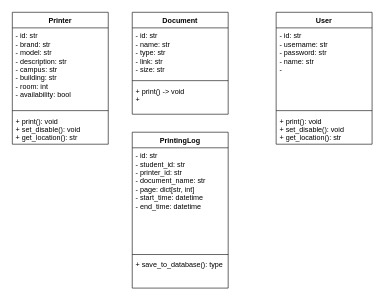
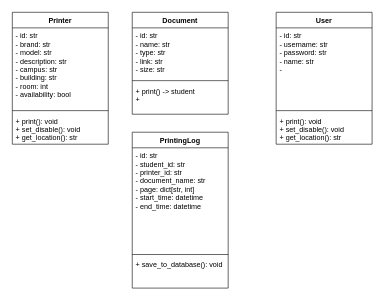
  <mxCell id="0" />
  <mxCell id="1" parent="0" />
  <mxCell id="2" value="Printer" style="swimlane;fontStyle=1;align=center;verticalAlign=top;childLayout=stackLayout;horizontal=1;startSize=26;horizontalStack=0;resizeParent=1;resizeParentMax=0;resizeLast=0;collapsible=1;marginBottom=0;" vertex="1" parent="1"><mxGeometry x="20" y="20" width="160" height="220" as="geometry"><mxRectangle x="40" y="400" width="100" height="30" as="alternateBounds" /></mxGeometry></mxCell>
  <mxCell id="3" value="- id: str&#10;- brand: str&#10;- model: str&#10;- description: str&#10;- campus: str&#10;- building: str&#10;- room: int&#10;- availability: bool" style="text;strokeColor=none;fillColor=none;align=left;verticalAlign=top;spacingLeft=4;spacingRight=4;overflow=hidden;rotatable=0;points=[[0,0.5],[1,0.5]];portConstraint=eastwest;" vertex="1" parent="2"><mxGeometry y="26" width="160" height="134" as="geometry" /></mxCell>
  <mxCell id="4" value="" style="line;strokeWidth=1;fillColor=none;align=left;verticalAlign=middle;spacingTop=-1;spacingLeft=3;spacingRight=3;rotatable=0;labelPosition=right;points=[];portConstraint=eastwest;strokeColor=inherit;" vertex="1" parent="2"><mxGeometry y="160" width="160" height="8" as="geometry" /></mxCell>
  <mxCell id="5" value="+ print(): void&#10;+ set_disable(): void&#10;+ get_location(): str" style="text;strokeColor=none;fillColor=none;align=left;verticalAlign=top;spacingLeft=4;spacingRight=4;overflow=hidden;rotatable=0;points=[[0,0.5],[1,0.5]];portConstraint=eastwest;" vertex="1" parent="2"><mxGeometry y="168" width="160" height="52" as="geometry" /></mxCell>
  <mxCell id="6" value="Document" style="swimlane;fontStyle=1;align=center;verticalAlign=top;childLayout=stackLayout;horizontal=1;startSize=26;horizontalStack=0;resizeParent=1;resizeParentMax=0;resizeLast=0;collapsible=1;marginBottom=0;" vertex="1" parent="1"><mxGeometry x="220" y="20" width="160" height="170" as="geometry"><mxRectangle x="40" y="400" width="100" height="30" as="alternateBounds" /></mxGeometry></mxCell>
  <mxCell id="7" value="- id: str&#10;- name: str&#10;- type: str&#10;- link: str&#10;- size: str" style="text;strokeColor=none;fillColor=none;align=left;verticalAlign=top;spacingLeft=4;spacingRight=4;overflow=hidden;rotatable=0;points=[[0,0.5],[1,0.5]];portConstraint=eastwest;" vertex="1" parent="6"><mxGeometry y="26" width="160" height="84" as="geometry" /></mxCell>
  <mxCell id="8" value="" style="line;strokeWidth=1;fillColor=none;align=left;verticalAlign=middle;spacingTop=-1;spacingLeft=3;spacingRight=3;rotatable=0;labelPosition=right;points=[];portConstraint=eastwest;strokeColor=inherit;" vertex="1" parent="6"><mxGeometry y="110" width="160" height="8" as="geometry" /></mxCell>
- <mxCell id="9" value="+ print() -&gt; void&#10;+ " style="text;strokeColor=none;fillColor=none;align=left;verticalAlign=top;spacingLeft=4;spacingRight=4;overflow=hidden;rotatable=0;points=[[0,0.5],[1,0.5]];portConstraint=eastwest;" vertex="1" parent="6"><mxGeometry y="118" width="160" height="52" as="geometry" /></mxCell>
+ <mxCell id="9" value="+ print() -&gt; student&#10;+ " style="text;strokeColor=none;fillColor=none;align=left;verticalAlign=top;spacingLeft=4;spacingRight=4;overflow=hidden;rotatable=0;points=[[0,0.5],[1,0.5]];portConstraint=eastwest;" vertex="1" parent="6"><mxGeometry y="118" width="160" height="52" as="geometry" /></mxCell>
  <mxCell id="10" value="PrintingLog" style="swimlane;fontStyle=1;align=center;verticalAlign=top;childLayout=stackLayout;horizontal=1;startSize=26;horizontalStack=0;resizeParent=1;resizeParentMax=0;resizeLast=0;collapsible=1;marginBottom=0;" vertex="1" parent="1"><mxGeometry x="220" y="220" width="160" height="260" as="geometry"><mxRectangle x="40" y="400" width="100" height="30" as="alternateBounds" /></mxGeometry></mxCell>
  <mxCell id="11" value="- id: str&#10;- student_id: str&#10;- printer_id: str&#10;- document_name: str&#10;- page: dict[str, int]&#10;- start_time: datetime&#10;- end_time: datetime" style="text;strokeColor=none;fillColor=none;align=left;verticalAlign=top;spacingLeft=4;spacingRight=4;overflow=hidden;rotatable=0;points=[[0,0.5],[1,0.5]];portConstraint=eastwest;" vertex="1" parent="10"><mxGeometry y="26" width="160" height="174" as="geometry" /></mxCell>
  <mxCell id="12" value="" style="line;strokeWidth=1;fillColor=none;align=left;verticalAlign=middle;spacingTop=-1;spacingLeft=3;spacingRight=3;rotatable=0;labelPosition=right;points=[];portConstraint=eastwest;strokeColor=inherit;" vertex="1" parent="10"><mxGeometry y="200" width="160" height="8" as="geometry" /></mxCell>
- <mxCell id="13" value="+ save_to_database(): type&#10;" style="text;strokeColor=none;fillColor=none;align=left;verticalAlign=top;spacingLeft=4;spacingRight=4;overflow=hidden;rotatable=0;points=[[0,0.5],[1,0.5]];portConstraint=eastwest;" vertex="1" parent="10"><mxGeometry y="208" width="160" height="52" as="geometry" /></mxCell>
+ <mxCell id="13" value="+ save_to_database(): void&#10;" style="text;strokeColor=none;fillColor=none;align=left;verticalAlign=top;spacingLeft=4;spacingRight=4;overflow=hidden;rotatable=0;points=[[0,0.5],[1,0.5]];portConstraint=eastwest;" vertex="1" parent="10"><mxGeometry y="208" width="160" height="52" as="geometry" /></mxCell>
  <mxCell id="14" value="User" style="swimlane;fontStyle=1;align=center;verticalAlign=top;childLayout=stackLayout;horizontal=1;startSize=26;horizontalStack=0;resizeParent=1;resizeParentMax=0;resizeLast=0;collapsible=1;marginBottom=0;" vertex="1" parent="1"><mxGeometry x="460" y="20" width="160" height="220" as="geometry"><mxRectangle x="40" y="400" width="100" height="30" as="alternateBounds" /></mxGeometry></mxCell>
  <mxCell id="15" value="- id: str&#10;- username: str&#10;- password: str&#10;- name: str&#10;- " style="text;strokeColor=none;fillColor=none;align=left;verticalAlign=top;spacingLeft=4;spacingRight=4;overflow=hidden;rotatable=0;points=[[0,0.5],[1,0.5]];portConstraint=eastwest;" vertex="1" parent="14"><mxGeometry y="26" width="160" height="134" as="geometry" /></mxCell>
  <mxCell id="16" value="" style="line;strokeWidth=1;fillColor=none;align=left;verticalAlign=middle;spacingTop=-1;spacingLeft=3;spacingRight=3;rotatable=0;labelPosition=right;points=[];portConstraint=eastwest;strokeColor=inherit;" vertex="1" parent="14"><mxGeometry y="160" width="160" height="8" as="geometry" /></mxCell>
  <mxCell id="17" value="+ print(): void&#10;+ set_disable(): void&#10;+ get_location(): str" style="text;strokeColor=none;fillColor=none;align=left;verticalAlign=top;spacingLeft=4;spacingRight=4;overflow=hidden;rotatable=0;points=[[0,0.5],[1,0.5]];portConstraint=eastwest;" vertex="1" parent="14"><mxGeometry y="168" width="160" height="52" as="geometry" /></mxCell>
